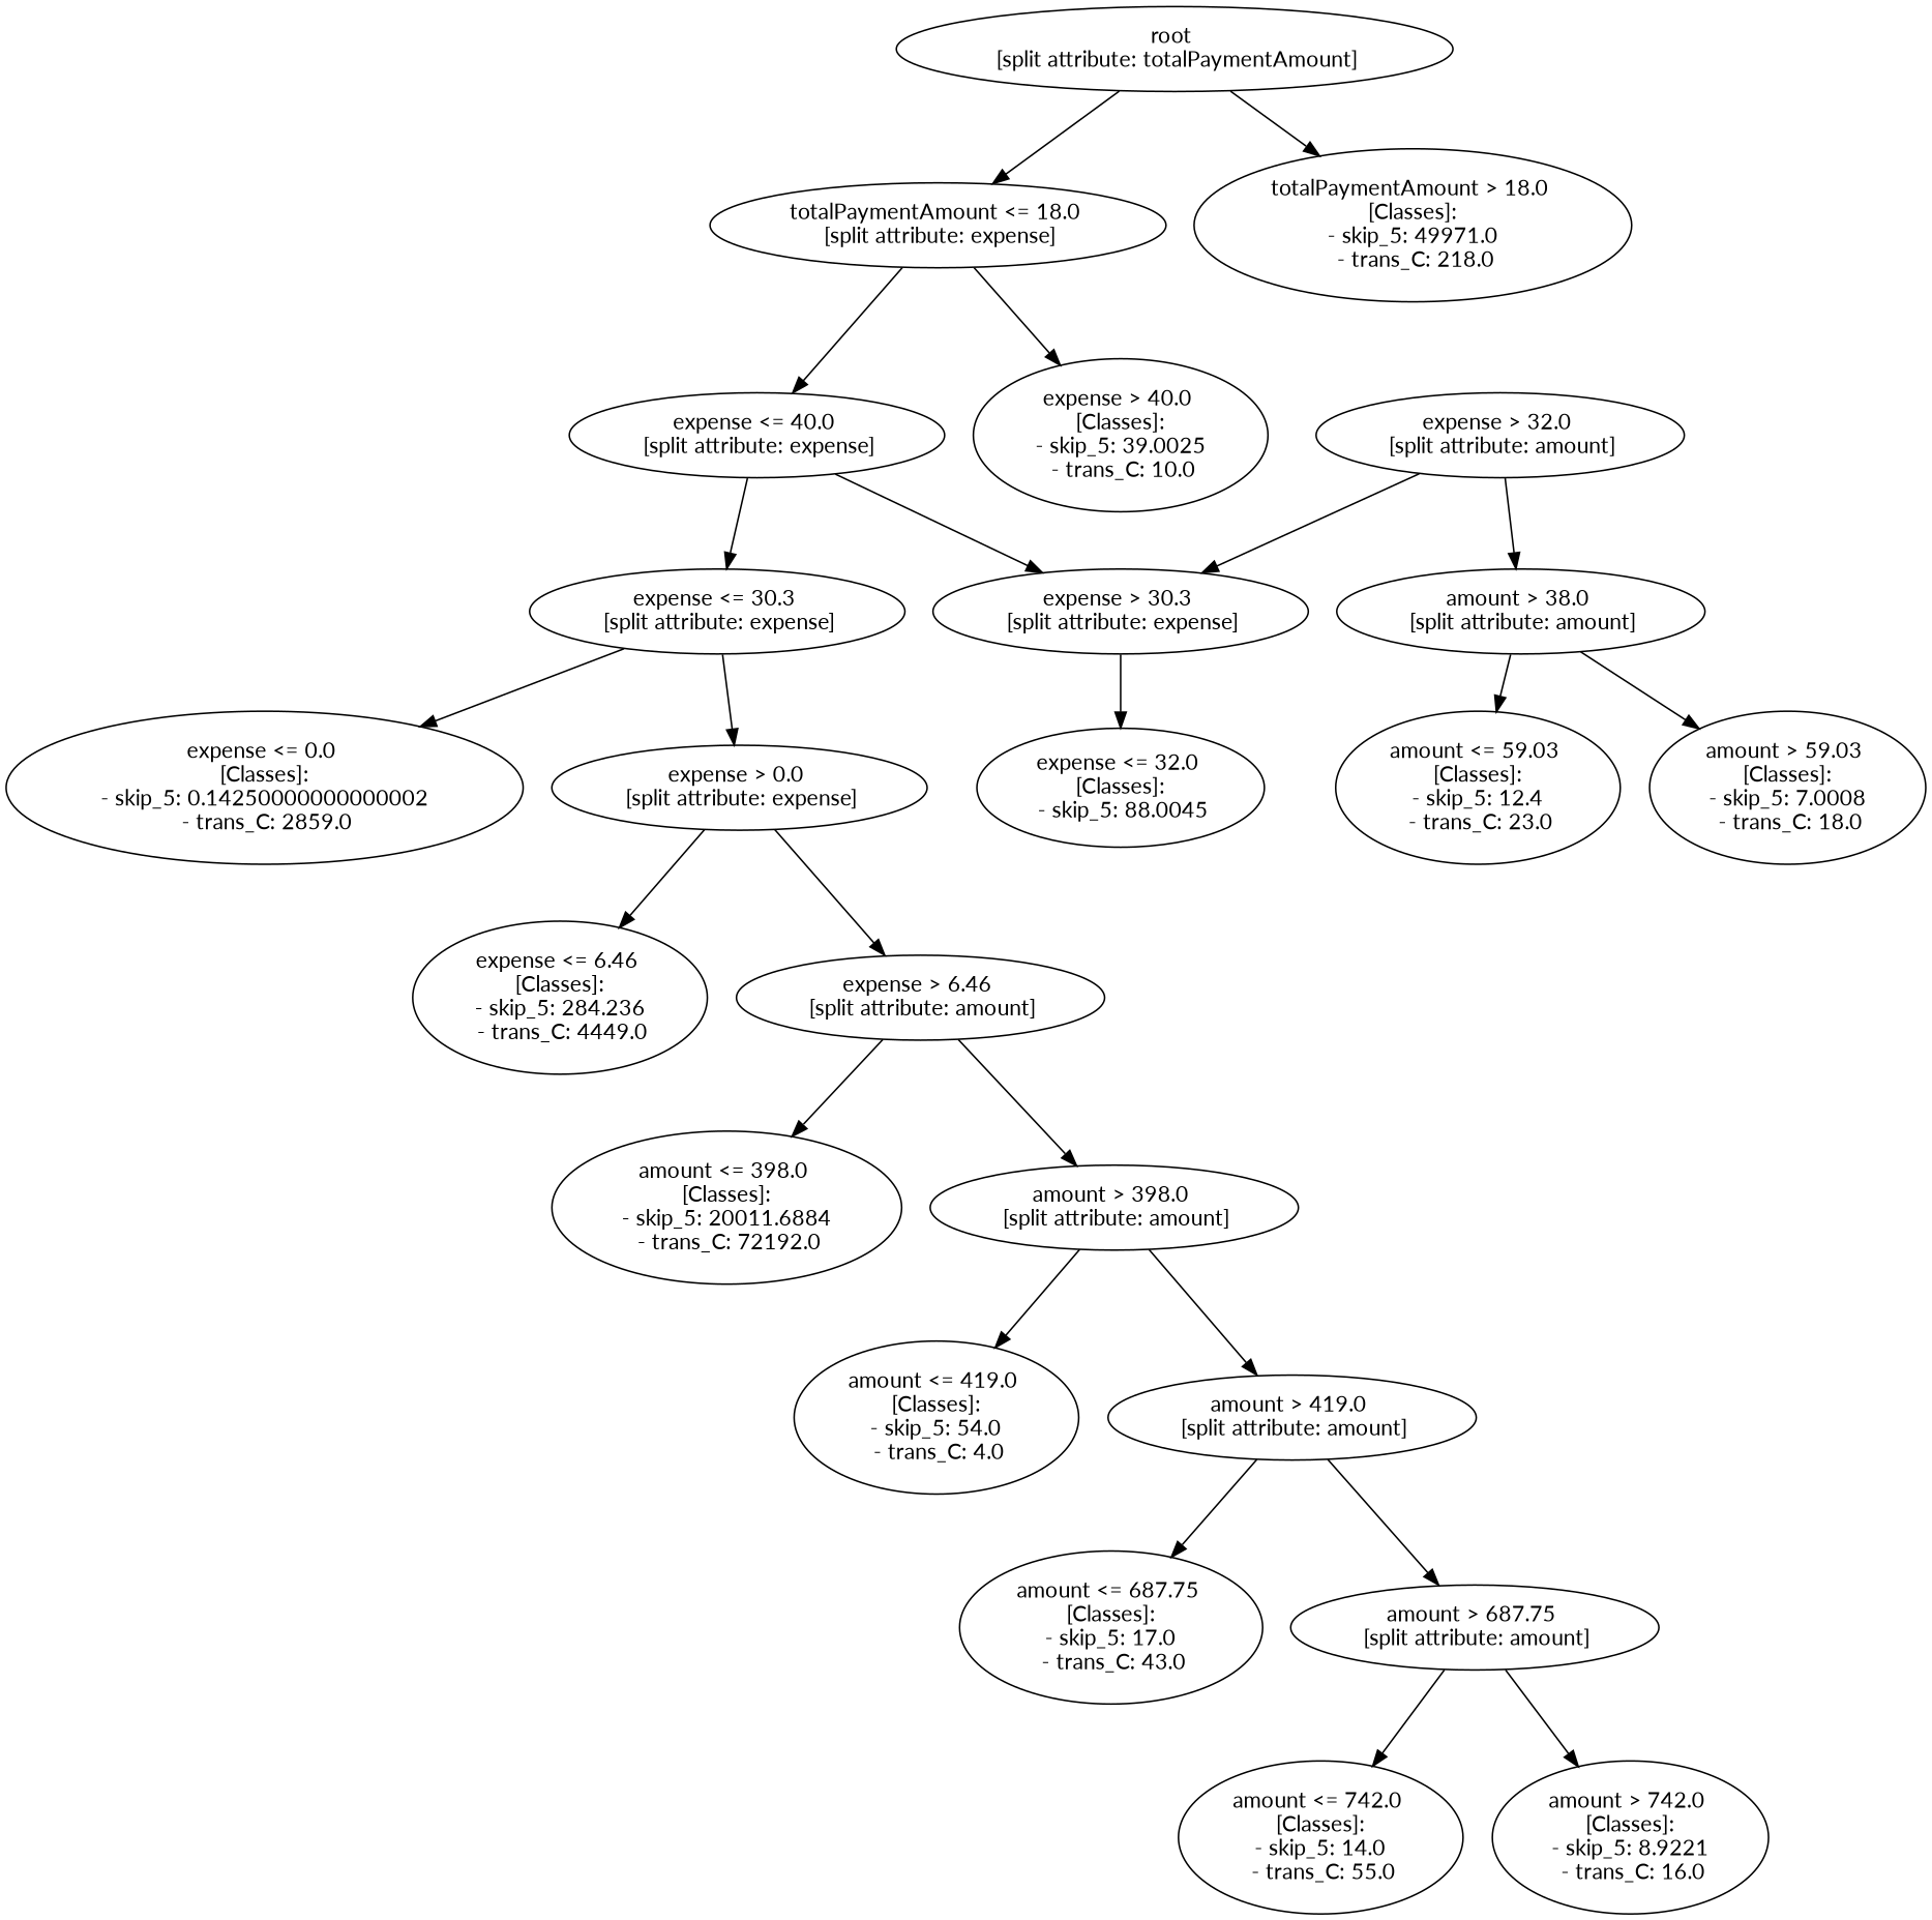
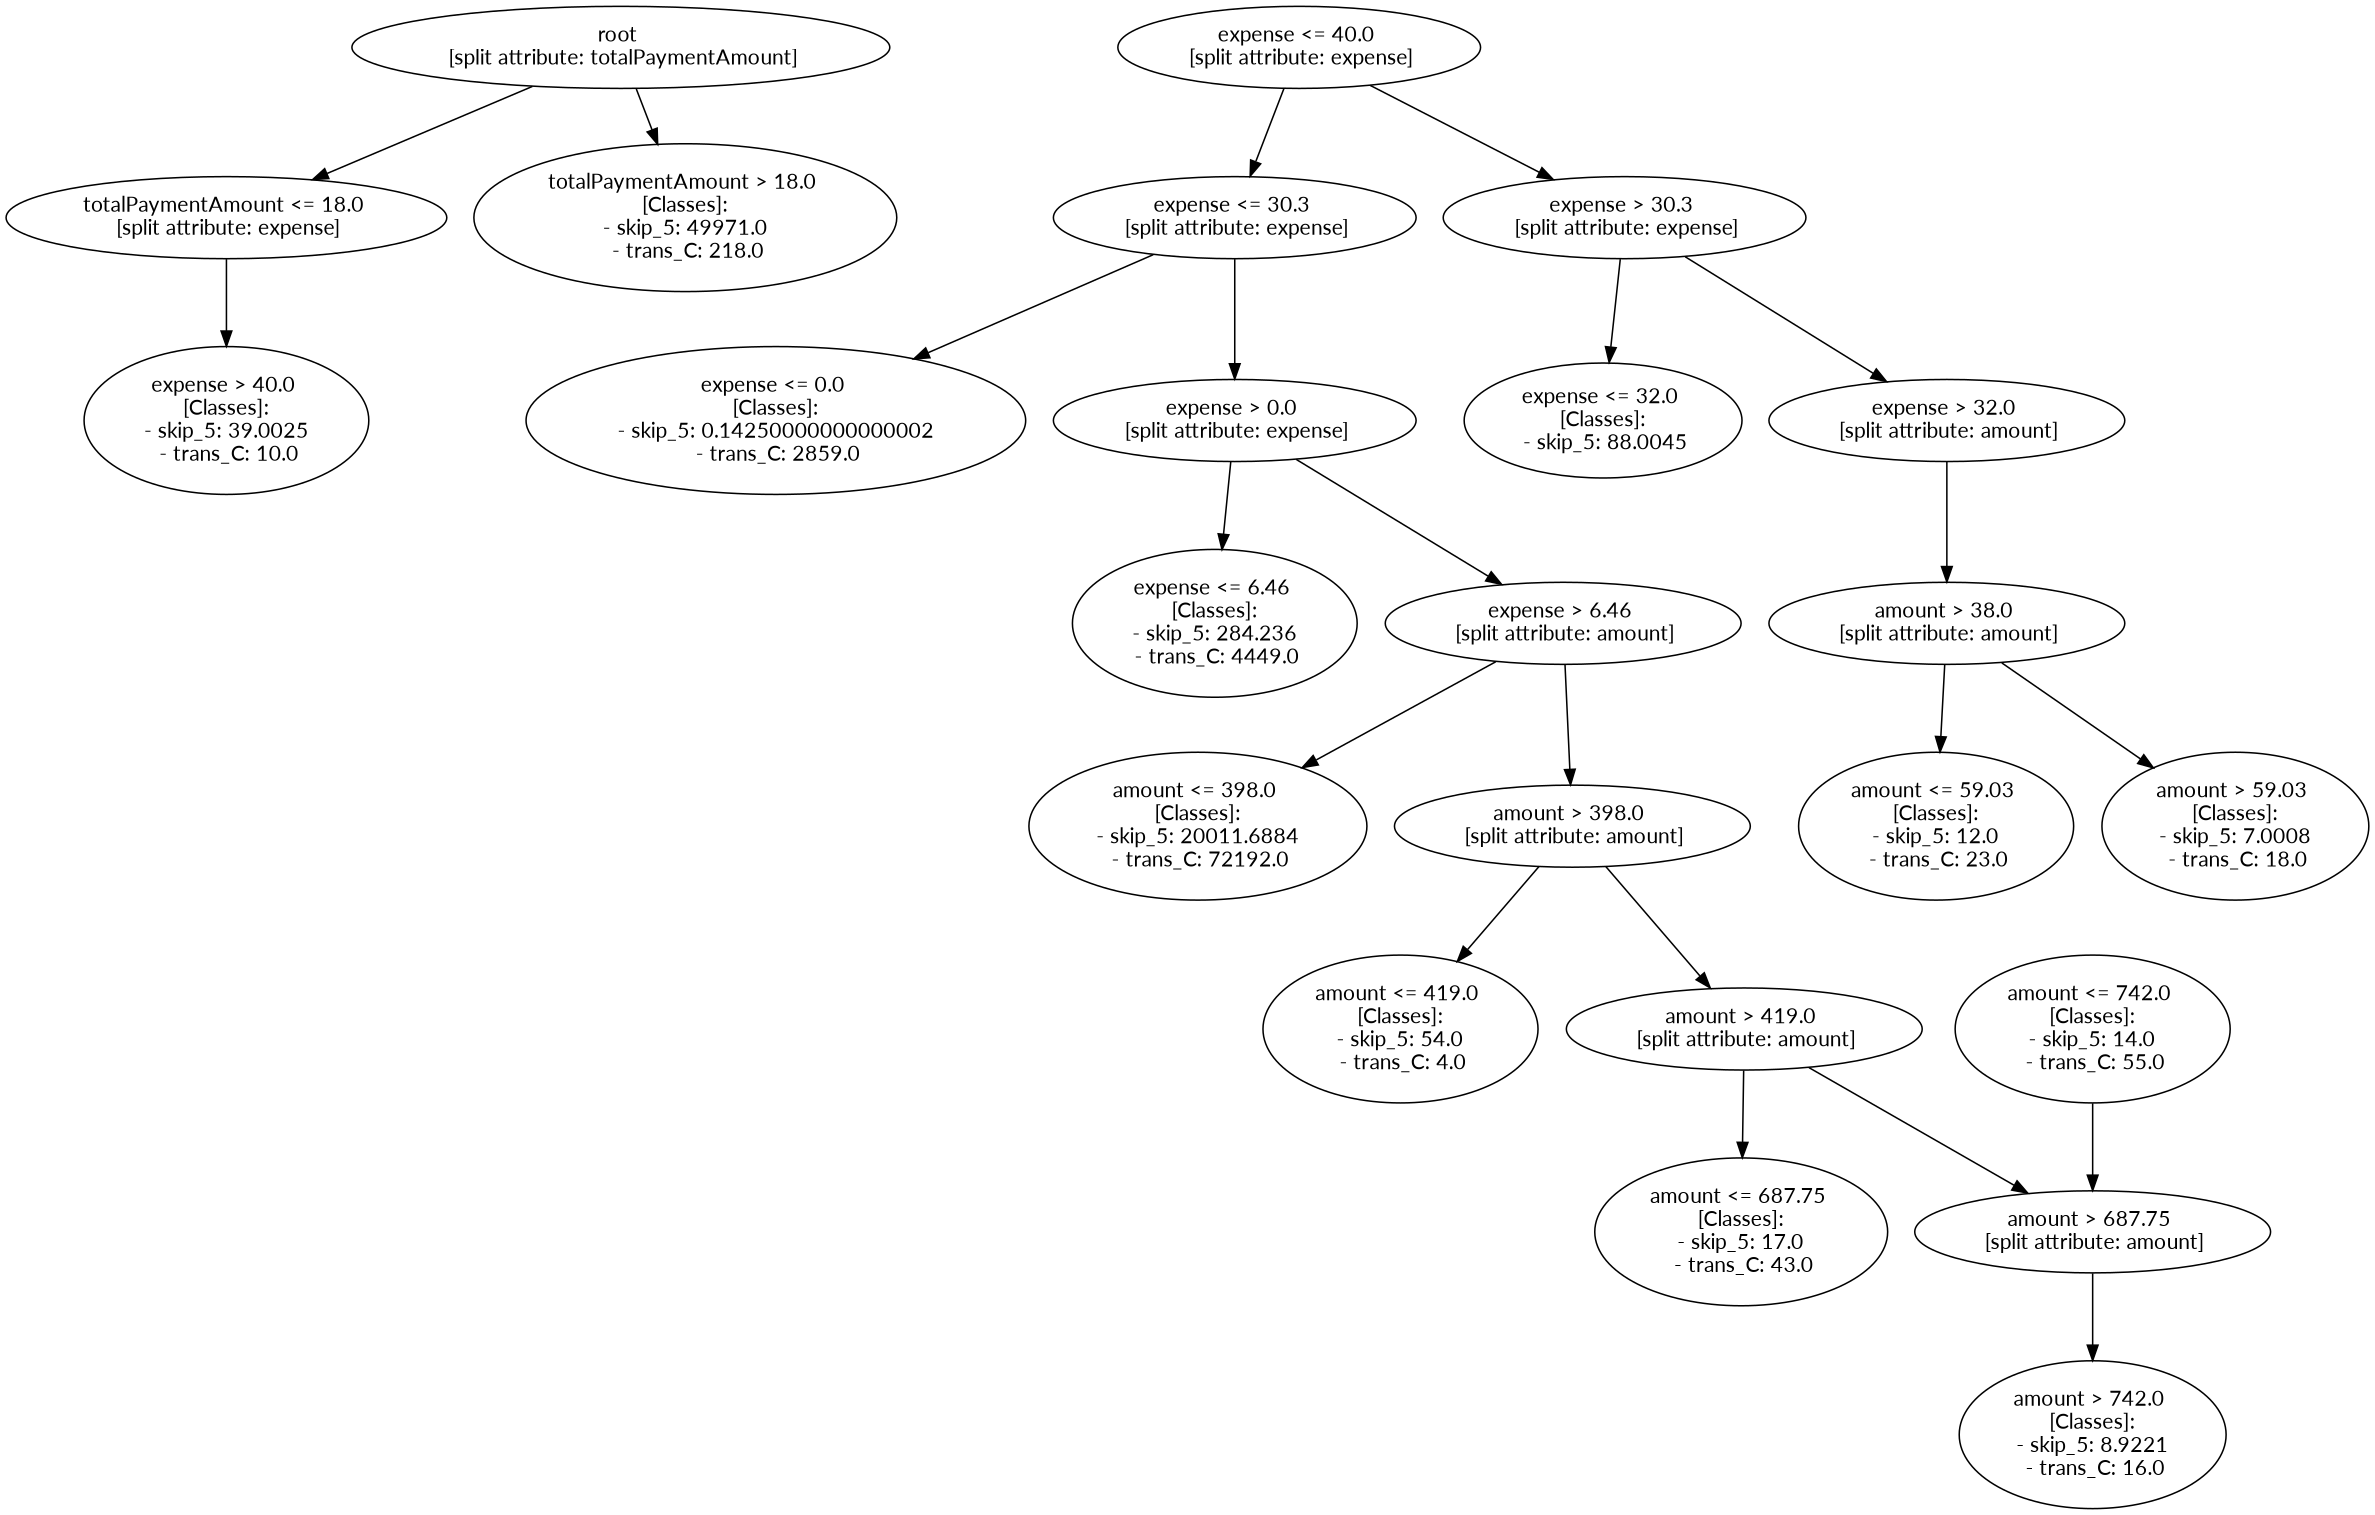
  digraph {
    fontname=Lato
    node [fontname=Lato]
    edge [fontname=Lato]
    n1 [label="root \n [split attribute: totalPaymentAmount]"]
    n2 [label="totalPaymentAmount <= 18.0 \n [split attribute: expense]"]
    n3 [label="totalPaymentAmount > 18.0 \n [Classes]: \n - skip_5: 49971.0 \n - trans_C: 218.0"]
    n4 [label="expense <= 40.0 \n [split attribute: expense]"]
    n5 [label="expense > 40.0 \n [Classes]: \n - skip_5: 39.0025 \n - trans_C: 10.0"]
    n6 [label="expense <= 30.3 \n [split attribute: expense]"]
    n7 [label="expense > 30.3 \n [split attribute: expense]"]
    n8 [label="expense <= 0.0 \n [Classes]: \n - skip_5: 0.14250000000000002 \n - trans_C: 2859.0"]
    n9 [label="expense > 0.0 \n [split attribute: expense]"]
    n10 [label="expense <= 32.0 \n [Classes]: \n - skip_5: 88.0045"]
    n11 [label="expense > 32.0 \n [split attribute: amount]"]
    n12 [label="expense <= 6.46 \n [Classes]: \n - skip_5: 284.236 \n - trans_C: 4449.0"]
    n13 [label="expense > 6.46 \n [split attribute: amount]"]
    n14 [label="amount <= 398.0 \n [Classes]: \n - skip_5: 20011.6884 \n - trans_C: 72192.0"]
    n15 [label="amount > 398.0 \n [split attribute: amount]"]
    n16 [label="amount <= 419.0 \n [Classes]: \n - skip_5: 54.0 \n - trans_C: 4.0"]
    n17 [label="amount > 419.0 \n [split attribute: amount]"]
    n18 [label="amount <= 687.75 \n [Classes]: \n - skip_5: 17.0 \n - trans_C: 43.0"]
    n19 [label="amount > 687.75 \n [split attribute: amount]"]
    n20 [label="amount <= 742.0 \n [Classes]: \n - skip_5: 14.0 \n - trans_C: 55.0"]
    n21 [label="amount > 742.0 \n [Classes]: \n - skip_5: 8.9221 \n - trans_C: 16.0"]
    n22 [label="amount > 38.0 \n [split attribute: amount]"]
-   n23 [label="amount <= 59.03 \n [Classes]: \n - skip_5: 12.4 \n - trans_C: 23.0"]
+   n23 [label="amount <= 59.03 \n [Classes]: \n - skip_5: 12.0 \n - trans_C: 23.0"]
    n24 [label="amount > 59.03 \n [Classes]: \n - skip_5: 7.0008 \n - trans_C: 18.0"]
    n1 -> n2
    n1 -> n3
-   n2 -> n4
    n2 -> n5
    n4 -> n6
    n4 -> n7
    n6 -> n8
    n6 -> n9
    n7 -> n10
-   n11 -> n7
+   n7 -> n11
    n9 -> n12
    n9 -> n13
    n11 -> n22
    n13 -> n14
    n13 -> n15
    n15 -> n16
    n15 -> n17
    n17 -> n18
    n17 -> n19
-   n19 -> n20
+   n20 -> n19
    n19 -> n21
    n22 -> n23
    n22 -> n24
  }
